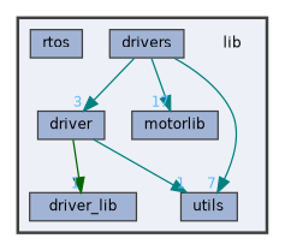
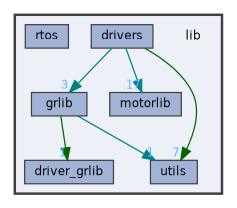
  digraph {
    compound=true
    node [fontname=Helvetica fontsize=10 shape=box color=grey25 fillcolor="#a2b4d6" style=filled]
    edge [color=teal fontcolor=steelblue1 fontname=Helvetica fontsize=10 headlabel=1 labeldistance=1.5 labelfontname=Helvetica labelfontsize=10]
    n1 [height=0.2 label=lib shape=plaintext width=0.4 color="" fillcolor="" style=""]
-   n2 [height=0.2 label=driver_lib width=0.4]
+   n2 [height=0.2 label=driver_grlib width=0.4]
    n3 [height=0.2 label=drivers width=0.4]
-   n4 [height=0.2 label=driver width=0.4]
+   n4 [height=0.2 label=grlib width=0.4]
    n5 [height=0.2 label=motorlib width=0.4]
    n6 [height=0.2 label=rtos width=0.4]
    n7 [height=0.2 label=utils width=0.4]
    subgraph cluster_1 {
      bgcolor="#edf0f7"
      fontname=Helvetica
      fontsize=10
      pencolor=grey25
      style="filled,bold"
      n1
      n2
      n3
      n4
      n5
      n6
      n7
    }
    n3 -> n4 [headlabel=3]
    n3 -> n5 [headlabel=17]
-   n3 -> n7 [headlabel=7]
+   n3 -> n7 [color=darkgreen headlabel=7]
    n4 -> n2 [color=darkgreen]
    n4 -> n7
  }
